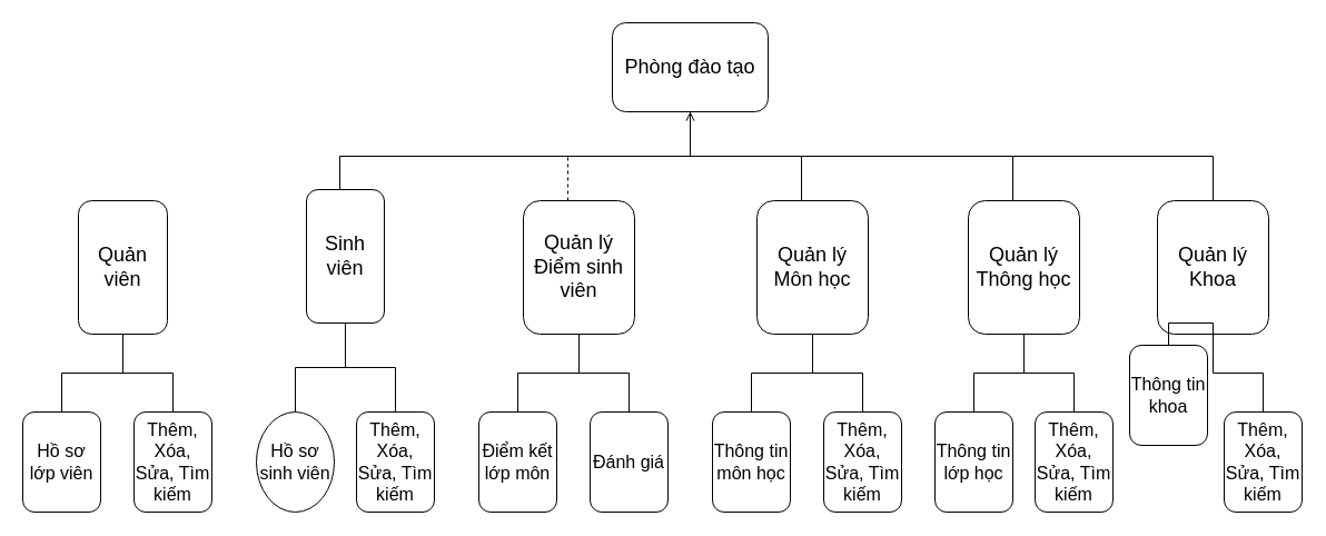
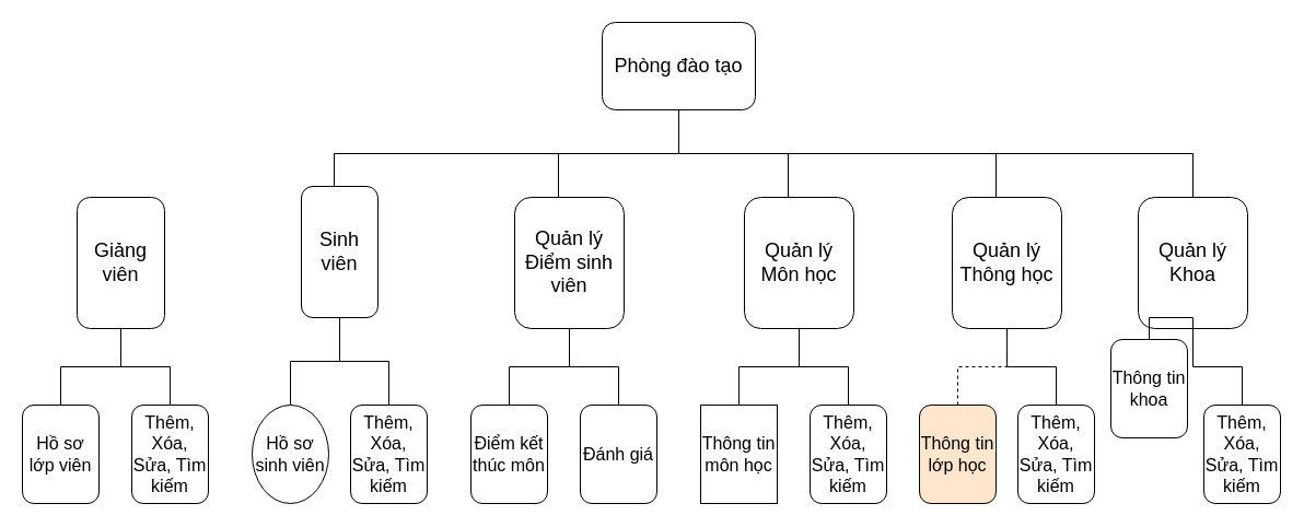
  <mxCell id="0" />
  <mxCell id="1" parent="0" />
  <mxCell id="2" value="&lt;font style=&quot;font-size: 18px;&quot;&gt;Phòng đào tạo&lt;/font&gt;" style="rounded=1;whiteSpace=wrap;html=1;" vertex="1" parent="1"><mxGeometry x="550" y="20" width="140" height="80" as="geometry" /></mxCell>
- <mxCell id="3" style="edgeStyle=orthogonalEdgeStyle;rounded=0;orthogonalLoop=1;jettySize=auto;html=1;fontFamily=Times New Roman;fontSize=16;endArrow=open;endFill=0;" edge="1" parent="1" source="4" target="2"><mxGeometry relative="1" as="geometry"><Array as="points"><mxPoint x="305" y="140" /><mxPoint x="620" y="140" /></Array></mxGeometry></mxCell>
+ <mxCell id="3" style="edgeStyle=orthogonalEdgeStyle;rounded=0;orthogonalLoop=1;jettySize=auto;html=1;fontFamily=Times New Roman;fontSize=16;endArrow=none;endFill=0;" edge="1" parent="1" source="4" target="2"><mxGeometry relative="1" as="geometry"><Array as="points"><mxPoint x="305" y="140" /><mxPoint x="620" y="140" /></Array></mxGeometry></mxCell>
  <mxCell id="4" value="&lt;font style=&quot;font-size: 18px;&quot;&gt;Sinh viên&lt;/font&gt;" style="rounded=1;whiteSpace=wrap;html=1;" vertex="1" parent="1"><mxGeometry x="275" y="170" width="70" height="120" as="geometry" /></mxCell>
- <mxCell id="5" value="&lt;font style=&quot;font-size: 18px;&quot;&gt;Quản viên&lt;/font&gt;" style="rounded=1;whiteSpace=wrap;html=1;" vertex="1" parent="1"><mxGeometry x="70" y="180" width="80" height="120" as="geometry" /></mxCell>
+ <mxCell id="5" value="&lt;font style=&quot;font-size: 18px;&quot;&gt;Giảng viên&lt;/font&gt;" style="rounded=1;whiteSpace=wrap;html=1;" vertex="1" parent="1"><mxGeometry x="70" y="180" width="80" height="120" as="geometry" /></mxCell>
  <mxCell id="6" style="edgeStyle=orthogonalEdgeStyle;rounded=0;orthogonalLoop=1;jettySize=auto;html=1;fontFamily=Times New Roman;fontSize=16;endArrow=none;endFill=0;" edge="1" parent="1" source="7" target="2"><mxGeometry relative="1" as="geometry"><Array as="points"><mxPoint x="1090" y="140" /><mxPoint x="620" y="140" /></Array></mxGeometry></mxCell>
  <mxCell id="7" value="&lt;span style=&quot;font-size: 18px;&quot;&gt;Quản lý Khoa&lt;/span&gt;&lt;span style=&quot;color: rgba(0, 0, 0, 0); font-family: monospace; font-size: 0px; text-align: start;&quot;&gt;%3CmxGraphModel%3E%3Croot%3E%3CmxCell%20id%3D%220%22%2F%3E%3CmxCell%20id%3D%221%22%20parent%3D%220%22%2F%3E%3CmxCell%20id%3D%222%22%20value%3D%22%26lt%3Bfont%20style%3D%26quot%3Bfont-size%3A%2018px%3B%26quot%3B%26gt%3BGi%E1%BA%A3ng%20vi%C3%AAn%26lt%3B%2Ffont%26gt%3B%22%20style%3D%22rounded%3D1%3BwhiteSpace%3Dwrap%3Bhtml%3D1%3B%22%20vertex%3D%221%22%20parent%3D%221%22%3E%3CmxGeometry%20x%3D%22170%22%20y%3D%22180%22%20width%3D%22100%22%20height%3D%22120%22%20as%3D%22geometry%22%2F%3E%3C%2FmxCell%3E%3C%2Froot%3E%3C%2FmxGraphModel%3E&lt;/span&gt;" style="rounded=1;whiteSpace=wrap;html=1;" vertex="1" parent="1"><mxGeometry x="1040" y="180" width="100" height="120" as="geometry" /></mxCell>
  <mxCell id="8" style="edgeStyle=orthogonalEdgeStyle;rounded=0;orthogonalLoop=1;jettySize=auto;html=1;fontFamily=Times New Roman;fontSize=16;endArrow=none;endFill=0;" edge="1" parent="1" source="9" target="2"><mxGeometry relative="1" as="geometry"><Array as="points"><mxPoint x="720" y="140" /><mxPoint x="620" y="140" /></Array></mxGeometry></mxCell>
  <mxCell id="9" value="&lt;span style=&quot;font-size: 18px;&quot;&gt;Quản lý Môn học&lt;/span&gt;&lt;span style=&quot;color: rgba(0, 0, 0, 0); font-family: monospace; font-size: 0px; text-align: start;&quot;&gt;%3CmxGraphModel%3E%3Croot%3E%3CmxCell%20id%3D%220%22%2F%3E%3CmxCell%20id%3D%221%22%20parent%3D%220%22%2F%3E%3CmxCell%20id%3D%222%22%20value%3D%22%26lt%3Bspan%20style%3D%26quot%3Bfont-size%3A%2018px%3B%26quot%3B%26gt%3BQu%E1%BA%A3n%20l%C3%BD%20Khoa%26lt%3B%2Fspan%26gt%3B%26lt%3Bspan%20style%3D%26quot%3Bcolor%3A%20rgba(0%2C%200%2C%200%2C%200)%3B%20font-family%3A%20monospace%3B%20font-size%3A%200px%3B%20text-align%3A%20start%3B%26quot%3B%26gt%3B%253CmxGraphModel%253E%253Croot%253E%253CmxCell%2520id%253D%25220%2522%252F%253E%253CmxCell%2520id%253D%25221%2522%2520parent%253D%25220%2522%252F%253E%253CmxCell%2520id%253D%25222%2522%2520value%253D%2522%2526lt%253Bfont%2520style%253D%2526quot%253Bfont-size%253A%252018px%253B%2526quot%253B%2526gt%253BGi%25E1%25BA%25A3ng%2520vi%25C3%25AAn%2526lt%253B%252Ffont%2526gt%253B%2522%2520style%253D%2522rounded%253D1%253BwhiteSpace%253Dwrap%253Bhtml%253D1%253B%2522%2520vertex%253D%25221%2522%2520parent%253D%25221%2522%253E%253CmxGeometry%2520x%253D%2522170%2522%2520y%253D%2522180%2522%2520width%253D%2522100%2522%2520height%253D%2522120%2522%2520as%253D%2522geometry%2522%252F%253E%253C%252FmxCell%253E%253C%252Froot%253E%253C%252FmxGraphModel%253E%26lt%3B%2Fspan%26gt%3B%22%20style%3D%22rounded%3D1%3BwhiteSpace%3Dwrap%3Bhtml%3D1%3B%22%20vertex%3D%221%22%20parent%3D%221%22%3E%3CmxGeometry%20x%3D%22670%22%20y%3D%22200%22%20width%3D%22100%22%20height%3D%22120%22%20as%3D%22geometry%22%2F%3E%3C%2FmxCell%3E%3C%2Froot%3E%3C%2FmxGraphModel%3E&lt;/span&gt;" style="rounded=1;whiteSpace=wrap;html=1;" vertex="1" parent="1"><mxGeometry x="680" y="180" width="100" height="120" as="geometry" /></mxCell>
  <mxCell id="10" style="edgeStyle=orthogonalEdgeStyle;rounded=0;orthogonalLoop=1;jettySize=auto;html=1;entryX=0.5;entryY=1;entryDx=0;entryDy=0;fontFamily=Times New Roman;fontSize=16;endArrow=none;endFill=0;" edge="1" parent="1" source="11" target="2"><mxGeometry relative="1" as="geometry"><Array as="points"><mxPoint x="910" y="140" /><mxPoint x="620" y="140" /></Array></mxGeometry></mxCell>
  <mxCell id="11" value="&lt;span style=&quot;font-size: 18px;&quot;&gt;Quản lý Thông học&lt;/span&gt;" style="rounded=1;whiteSpace=wrap;html=1;" vertex="1" parent="1"><mxGeometry x="870" y="180" width="100" height="120" as="geometry" /></mxCell>
- <mxCell id="12" style="edgeStyle=orthogonalEdgeStyle;rounded=0;orthogonalLoop=1;jettySize=auto;html=1;fontFamily=Times New Roman;fontSize=16;endArrow=none;endFill=0;dashed=1;" edge="1" parent="1" source="13" target="2"><mxGeometry relative="1" as="geometry"><Array as="points"><mxPoint x="510" y="140" /><mxPoint x="620" y="140" /></Array></mxGeometry></mxCell>
+ <mxCell id="12" style="edgeStyle=orthogonalEdgeStyle;rounded=0;orthogonalLoop=1;jettySize=auto;html=1;fontFamily=Times New Roman;fontSize=16;endArrow=none;endFill=0;" edge="1" parent="1" source="13" target="2"><mxGeometry relative="1" as="geometry"><Array as="points"><mxPoint x="510" y="140" /><mxPoint x="620" y="140" /></Array></mxGeometry></mxCell>
  <mxCell id="13" value="&lt;span style=&quot;font-size: 18px;&quot;&gt;Quản lý Điểm sinh viên&lt;/span&gt;" style="rounded=1;whiteSpace=wrap;html=1;" vertex="1" parent="1"><mxGeometry x="470" y="180" width="100" height="120" as="geometry" /></mxCell>
  <mxCell id="14" style="edgeStyle=orthogonalEdgeStyle;rounded=0;orthogonalLoop=1;jettySize=auto;html=1;fontFamily=Times New Roman;fontSize=16;endArrow=none;endFill=0;" edge="1" parent="1" source="15" target="5"><mxGeometry relative="1" as="geometry" /></mxCell>
  <mxCell id="15" value="&lt;font style=&quot;font-size: 16px;&quot;&gt;Hồ sơ lớp viên&lt;/font&gt;" style="rounded=1;whiteSpace=wrap;html=1;" vertex="1" parent="1"><mxGeometry x="20" y="370" width="70" height="90" as="geometry" /></mxCell>
  <mxCell id="16" style="edgeStyle=orthogonalEdgeStyle;rounded=0;orthogonalLoop=1;jettySize=auto;html=1;fontFamily=Times New Roman;fontSize=16;endArrow=none;endFill=0;" edge="1" parent="1" source="17" target="5"><mxGeometry relative="1" as="geometry" /></mxCell>
  <mxCell id="17" value="&lt;font style=&quot;font-size: 16px;&quot;&gt;Thêm, Xóa, Sửa, Tìm kiếm&lt;/font&gt;" style="rounded=1;whiteSpace=wrap;html=1;" vertex="1" parent="1"><mxGeometry x="120" y="370" width="70" height="90" as="geometry" /></mxCell>
  <mxCell id="18" style="edgeStyle=orthogonalEdgeStyle;rounded=0;orthogonalLoop=1;jettySize=auto;html=1;fontFamily=Times New Roman;fontSize=16;endArrow=none;endFill=0;" edge="1" parent="1" source="19" target="4"><mxGeometry relative="1" as="geometry" /></mxCell>
  <mxCell id="19" value="&lt;font style=&quot;font-size: 16px;&quot;&gt;Hồ sơ sinh viên&lt;/font&gt;" style="ellipse;whiteSpace=wrap;html=1;" vertex="1" parent="1"><mxGeometry y="370" width="70" height="90" as="geometry" x="230" /></mxCell>
  <mxCell id="20" style="edgeStyle=orthogonalEdgeStyle;rounded=0;orthogonalLoop=1;jettySize=auto;html=1;fontFamily=Times New Roman;fontSize=16;endArrow=none;endFill=0;" edge="1" parent="1" source="21" target="4"><mxGeometry relative="1" as="geometry" /></mxCell>
  <mxCell id="21" value="&lt;font style=&quot;font-size: 16px;&quot;&gt;Thêm, Xóa, Sửa, Tìm kiếm&lt;/font&gt;" style="rounded=1;whiteSpace=wrap;html=1;" vertex="1" parent="1"><mxGeometry x="320" y="370" width="70" height="90" as="geometry" /></mxCell>
  <mxCell id="22" style="edgeStyle=orthogonalEdgeStyle;rounded=0;orthogonalLoop=1;jettySize=auto;html=1;fontFamily=Times New Roman;fontSize=16;endArrow=none;endFill=0;" edge="1" parent="1" source="23" target="13"><mxGeometry relative="1" as="geometry" /></mxCell>
- <mxCell id="23" value="&lt;span style=&quot;font-size: 16px;&quot;&gt;Điểm kết lớp môn&lt;/span&gt;" style="rounded=1;whiteSpace=wrap;html=1;" vertex="1" parent="1"><mxGeometry x="430" y="370" width="70" height="90" as="geometry" /></mxCell>
+ <mxCell id="23" value="&lt;span style=&quot;font-size: 16px;&quot;&gt;Điểm kết thúc môn&lt;/span&gt;" style="rounded=1;whiteSpace=wrap;html=1;" vertex="1" parent="1"><mxGeometry x="430" y="370" width="70" height="90" as="geometry" /></mxCell>
  <mxCell id="24" style="edgeStyle=orthogonalEdgeStyle;rounded=0;orthogonalLoop=1;jettySize=auto;html=1;fontFamily=Times New Roman;fontSize=16;endArrow=none;endFill=0;" edge="1" parent="1" source="25" target="13"><mxGeometry relative="1" as="geometry" /></mxCell>
  <mxCell id="25" value="&lt;span style=&quot;font-size: 16px;&quot;&gt;Đánh giá&lt;/span&gt;" style="rounded=1;whiteSpace=wrap;html=1;" vertex="1" parent="1"><mxGeometry x="530" y="370" width="70" height="90" as="geometry" /></mxCell>
  <mxCell id="26" style="edgeStyle=orthogonalEdgeStyle;rounded=0;orthogonalLoop=1;jettySize=auto;html=1;fontFamily=Times New Roman;fontSize=16;endArrow=none;endFill=0;" edge="1" parent="1" source="27" target="9"><mxGeometry relative="1" as="geometry" /></mxCell>
- <mxCell id="27" value="&lt;span style=&quot;font-size: 16px;&quot;&gt;Thông tin môn học&lt;/span&gt;" style="rounded=1;whiteSpace=wrap;html=1;" vertex="1" parent="1"><mxGeometry x="640" y="370" width="70" height="90" as="geometry" /></mxCell>
- <mxCell id="28" style="edgeStyle=orthogonalEdgeStyle;rounded=0;orthogonalLoop=1;jettySize=auto;html=1;fontFamily=Times New Roman;fontSize=16;endArrow=none;endFill=0;" edge="1" parent="1" source="29" target="11"><mxGeometry relative="1" as="geometry" /></mxCell>
- <mxCell id="29" value="&lt;span style=&quot;font-size: 16px;&quot;&gt;Thông tin lớp học&lt;/span&gt;" style="rounded=1;whiteSpace=wrap;html=1;" vertex="1" parent="1"><mxGeometry x="840" y="370" width="70" height="90" as="geometry" /></mxCell>
+ <mxCell id="27" value="&lt;span style=&quot;font-size: 16px;&quot;&gt;Thông tin môn học&lt;/span&gt;" style="whiteSpace=wrap;html=1;rounded=0;" vertex="1" parent="1"><mxGeometry x="640" y="370" width="70" height="90" as="geometry" /></mxCell>
+ <mxCell id="28" style="edgeStyle=orthogonalEdgeStyle;rounded=0;orthogonalLoop=1;jettySize=auto;html=1;fontFamily=Times New Roman;fontSize=16;endArrow=none;endFill=0;dashed=1;" edge="1" parent="1" source="29" target="11"><mxGeometry relative="1" as="geometry" /></mxCell>
+ <mxCell id="29" value="&lt;span style=&quot;font-size: 16px;&quot;&gt;Thông tin lớp học&lt;/span&gt;" style="rounded=1;whiteSpace=wrap;html=1;fillColor=#ffe6cc;" vertex="1" parent="1"><mxGeometry x="840" y="370" width="70" height="90" as="geometry" /></mxCell>
  <mxCell id="30" style="edgeStyle=orthogonalEdgeStyle;rounded=0;orthogonalLoop=1;jettySize=auto;html=1;fontFamily=Times New Roman;fontSize=16;endArrow=none;endFill=0;" edge="1" parent="1" source="31" target="7"><mxGeometry relative="1" as="geometry" /></mxCell>
  <mxCell id="31" value="&lt;span style=&quot;font-size: 16px;&quot;&gt;Thông tin khoa&lt;/span&gt;" style="rounded=1;whiteSpace=wrap;html=1;" vertex="1" parent="1"><mxGeometry x="1015" y="310" width="70" height="90" as="geometry" /></mxCell>
  <mxCell id="32" style="edgeStyle=orthogonalEdgeStyle;rounded=0;orthogonalLoop=1;jettySize=auto;html=1;fontFamily=Times New Roman;fontSize=16;endArrow=none;endFill=0;" edge="1" parent="1" source="33" target="9"><mxGeometry relative="1" as="geometry" /></mxCell>
  <mxCell id="33" value="&lt;font style=&quot;font-size: 16px;&quot;&gt;Thêm, Xóa, Sửa, Tìm kiếm&lt;/font&gt;" style="rounded=1;whiteSpace=wrap;html=1;" vertex="1" parent="1"><mxGeometry x="740" y="370" width="70" height="90" as="geometry" /></mxCell>
  <mxCell id="34" style="edgeStyle=orthogonalEdgeStyle;rounded=0;orthogonalLoop=1;jettySize=auto;html=1;fontFamily=Times New Roman;fontSize=16;endArrow=none;endFill=0;" edge="1" parent="1" source="35" target="11"><mxGeometry relative="1" as="geometry" /></mxCell>
  <mxCell id="35" value="&lt;font style=&quot;font-size: 16px;&quot;&gt;Thêm, Xóa, Sửa, Tìm kiếm&lt;/font&gt;" style="rounded=1;whiteSpace=wrap;html=1;" vertex="1" parent="1"><mxGeometry x="930" y="370" width="70" height="90" as="geometry" /></mxCell>
  <mxCell id="36" style="edgeStyle=orthogonalEdgeStyle;rounded=0;orthogonalLoop=1;jettySize=auto;html=1;fontFamily=Times New Roman;fontSize=16;endArrow=none;endFill=0;" edge="1" parent="1" source="37" target="7"><mxGeometry relative="1" as="geometry" /></mxCell>
  <mxCell id="37" value="&lt;font style=&quot;font-size: 16px;&quot;&gt;Thêm, Xóa, Sửa, Tìm kiếm&lt;/font&gt;" style="rounded=1;whiteSpace=wrap;html=1;" vertex="1" parent="1"><mxGeometry x="1100" y="370" width="70" height="90" as="geometry" /></mxCell>
